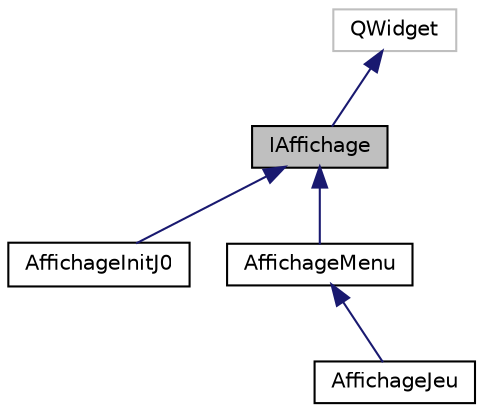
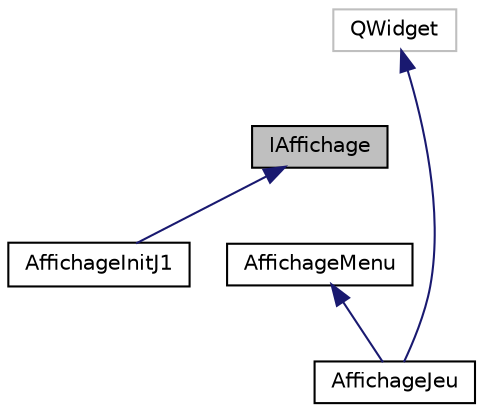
  digraph {
    node [color=black fillcolor=white fontname=Helvetica fontsize=10 shape=record style=filled]
    edge [color=midnightblue dir=back fontname=Helvetica fontsize=10 labelfontname=Helvetica labelfontsize=10 style=solid]
    n1 [fillcolor=grey75 fontcolor=black height=0.2 label=IAffichage width=0.4]
-   n2 [height=0.2 label=AffichageInitJ0 width=0.4]
+   n2 [height=0.2 label=AffichageInitJ1 width=0.4]
    n3 [height=0.2 label=AffichageMenu width=0.4]
    n4 [height=0.2 label=AffichageJeu width=0.4]
    n5 [color=grey75 height=0.2 label=QWidget width=0.4]
    n1 -> n2
-   n1 -> n3
    n3 -> n4
-   n5 -> n1
+   n5 -> n4
  }
